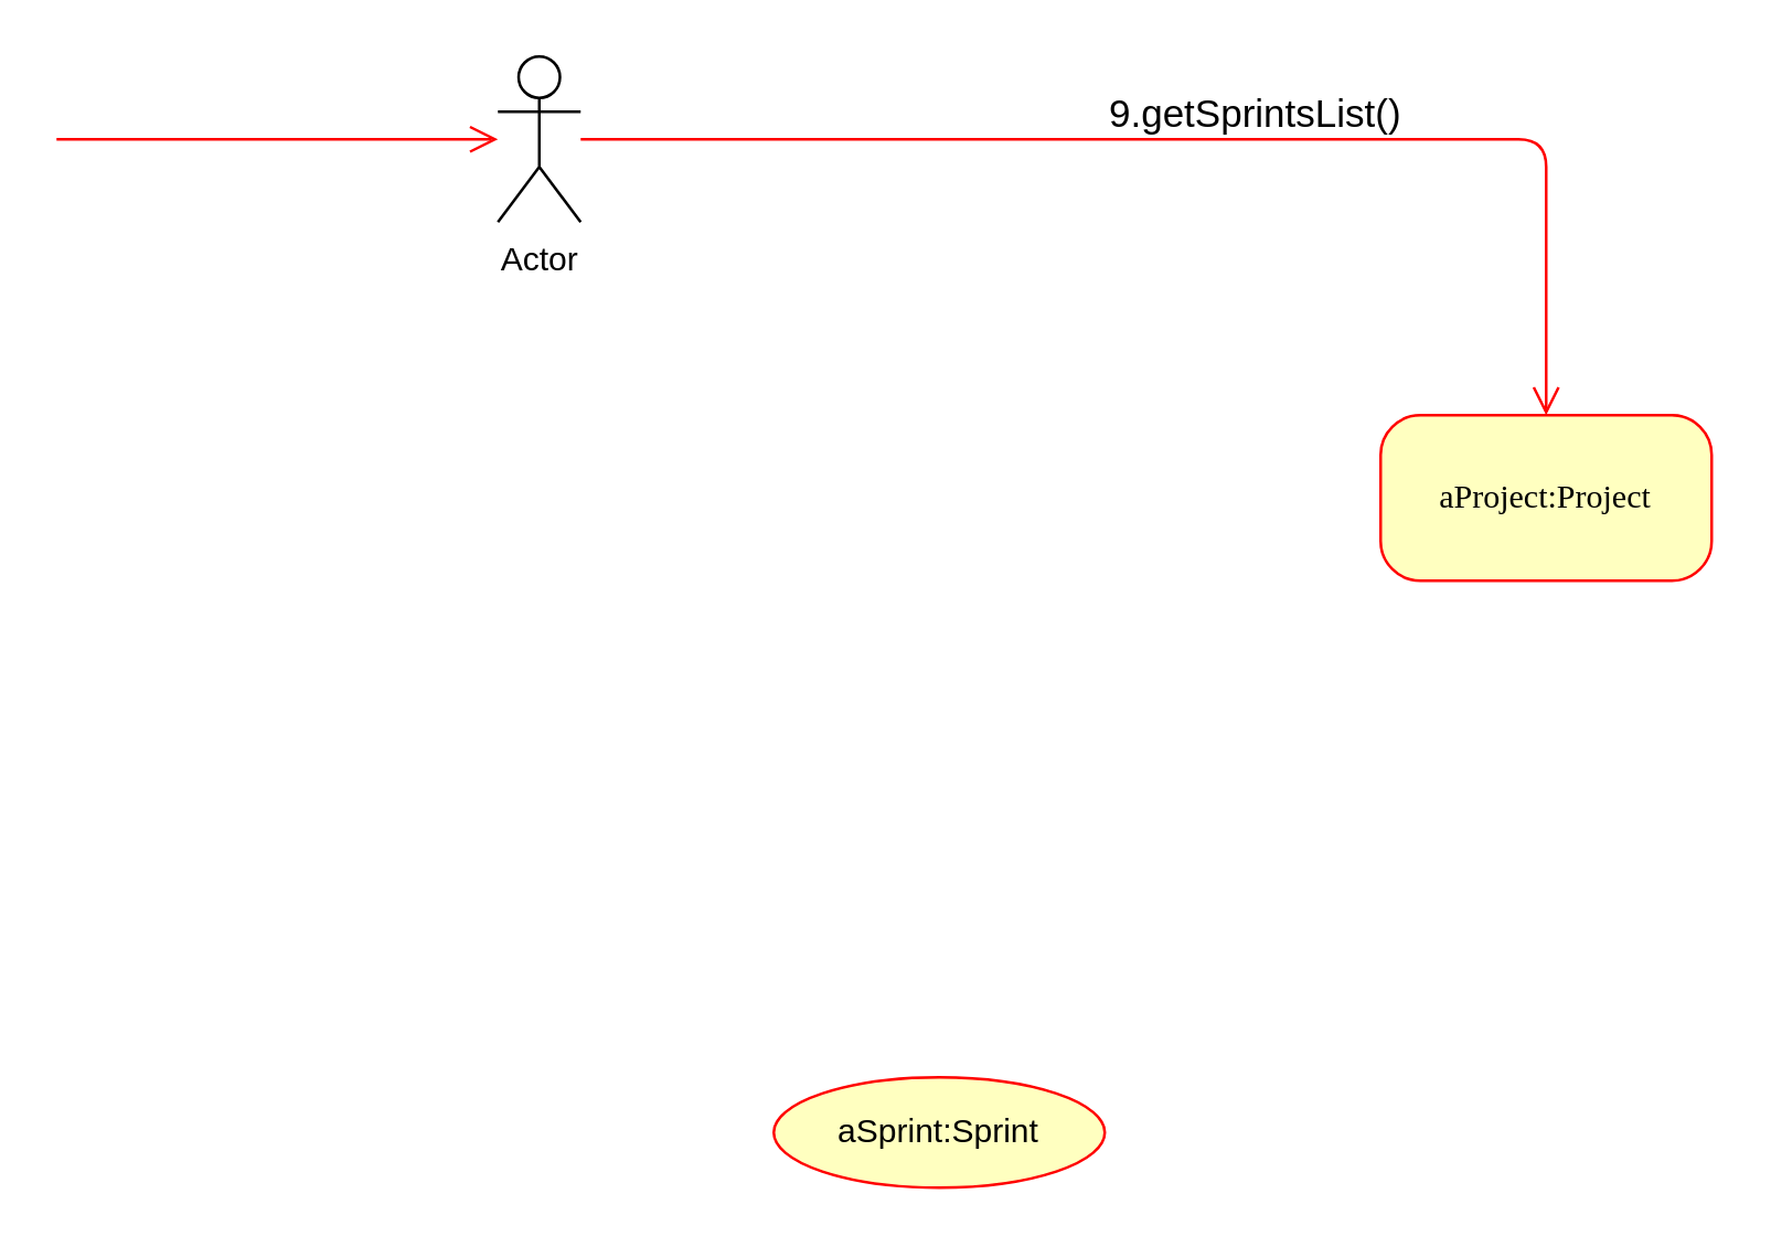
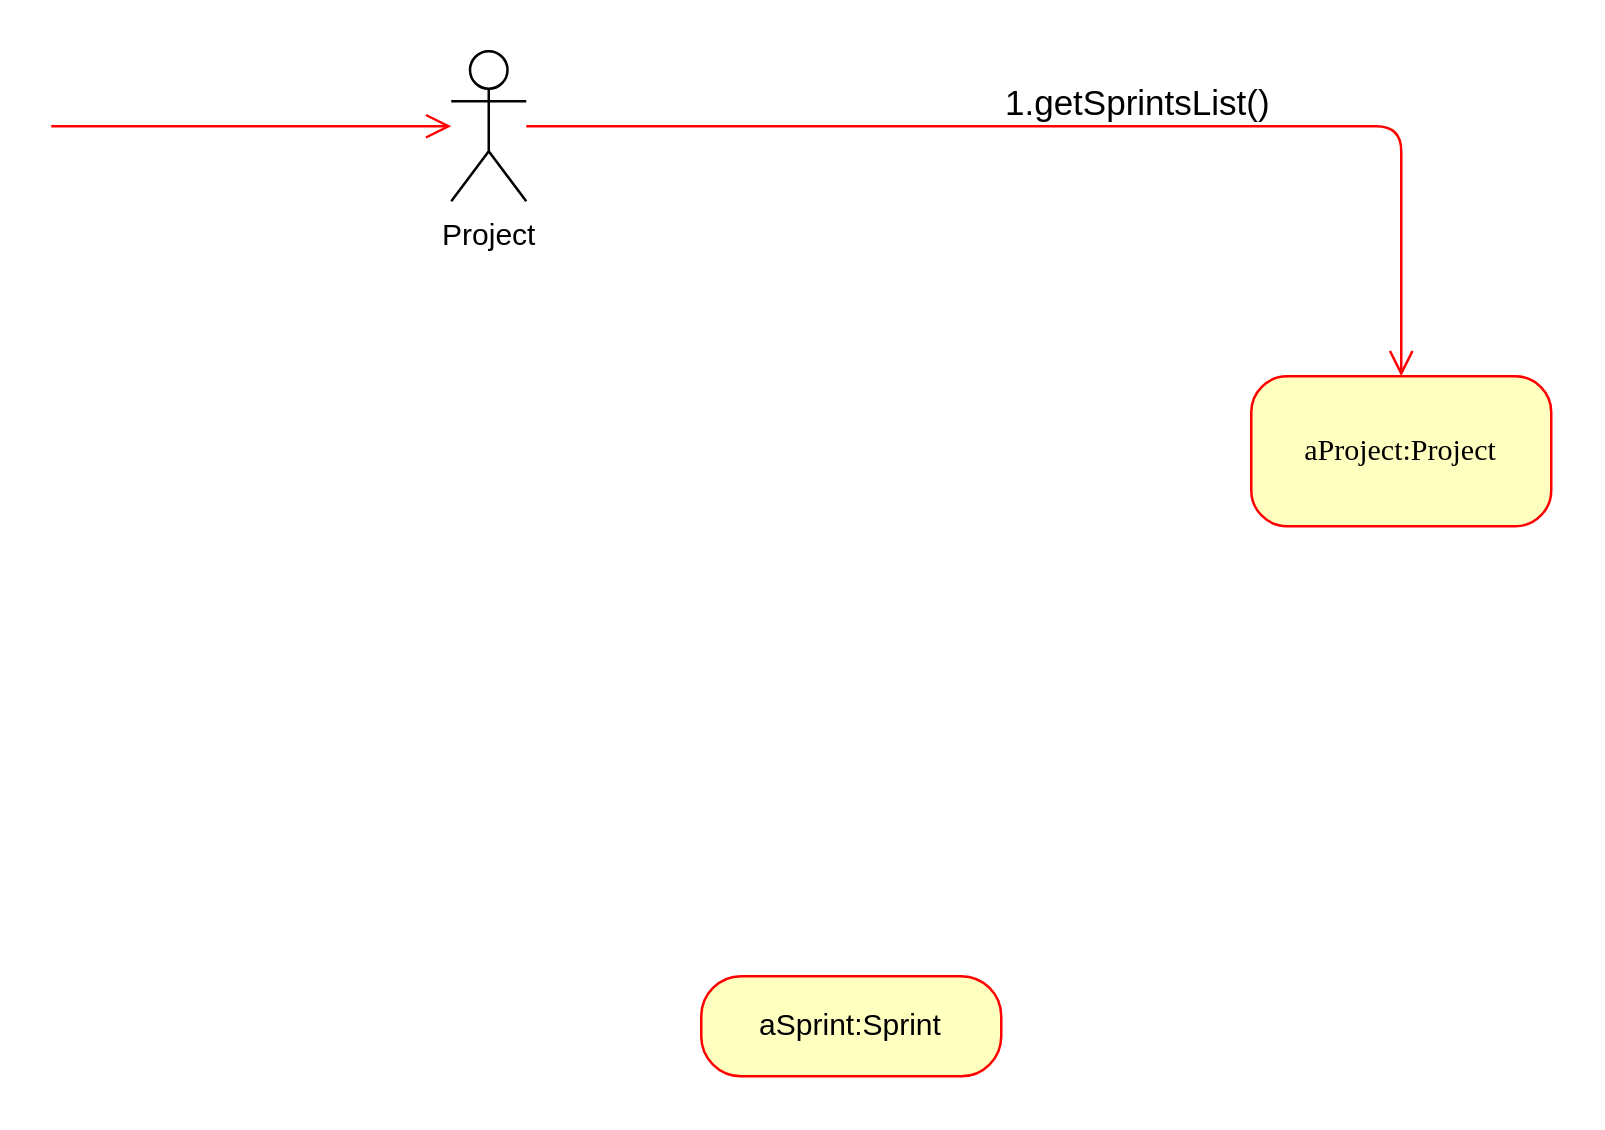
  <mxCell id="0" />
  <mxCell id="1" parent="0" />
  <mxCell id="2" value="aProject:Project" style="rounded=1;whiteSpace=wrap;html=1;arcSize=24;fillColor=#ffffc0;strokeColor=#ff0000;shadow=0;comic=0;labelBackgroundColor=none;fontFamily=Verdana;fontSize=12;fontColor=#000000;align=center;" vertex="1" parent="1"><mxGeometry x="500" y="150" width="120" height="60" as="geometry" /></mxCell>
  <mxCell id="3" style="edgeStyle=orthogonalEdgeStyle;html=1;labelBackgroundColor=none;endArrow=open;endSize=8;strokeColor=#ff0000;fontFamily=Verdana;fontSize=12;align=left;" edge="1" parent="1"><mxGeometry relative="1" as="geometry"><mxPoint x="180" y="50" as="targetPoint" /><mxPoint x="20" y="50" as="sourcePoint" /></mxGeometry></mxCell>
  <mxCell id="4" style="edgeStyle=orthogonalEdgeStyle;html=1;labelBackgroundColor=none;endArrow=open;endSize=8;strokeColor=#ff0000;fontFamily=Verdana;fontSize=12;align=left;" edge="1" parent="1" target="2"><mxGeometry relative="1" as="geometry"><Array as="points"><mxPoint x="220" y="50" /><mxPoint x="340" y="50" /></Array><mxPoint x="210" y="50" as="sourcePoint" /><mxPoint x="310" y="60" as="targetPoint" /></mxGeometry></mxCell>
- <mxCell id="5" value="Actor" style="shape=umlActor;verticalLabelPosition=bottom;labelBackgroundColor=#ffffff;verticalAlign=top;html=1;outlineConnect=0;" vertex="1" parent="1"><mxGeometry x="180" y="20" width="30" height="60" as="geometry" /></mxCell>
- <mxCell id="6" value="&lt;font style=&quot;font-size: 14px;&quot;&gt;9.getSprintsList()&lt;/font&gt;" style="text;html=1;resizable=0;points=[];autosize=1;align=left;verticalAlign=top;spacingTop=-4;fontSize=14;" vertex="1" parent="1"><mxGeometry x="400" y="30" width="90" height="20" as="geometry" /></mxCell>
- <mxCell id="7" value="aSprint:Sprint" style="ellipse;whiteSpace=wrap;html=1;arcSize=40;fontColor=#000000;fillColor=#ffffc0;strokeColor=#ff0000;" vertex="1" parent="1"><mxGeometry x="280" y="390" width="120" height="40" as="geometry" /></mxCell>
+ <mxCell id="5" value="Project" style="shape=umlActor;verticalLabelPosition=bottom;labelBackgroundColor=#ffffff;verticalAlign=top;html=1;outlineConnect=0;" vertex="1" parent="1"><mxGeometry x="180" y="20" width="30" height="60" as="geometry" /></mxCell>
+ <mxCell id="6" value="&lt;font style=&quot;font-size: 14px;&quot;&gt;1.getSprintsList()&lt;/font&gt;" style="text;html=1;resizable=0;points=[];autosize=1;align=left;verticalAlign=top;spacingTop=-4;fontSize=14;" vertex="1" parent="1"><mxGeometry x="400" y="30" width="90" height="20" as="geometry" /></mxCell>
+ <mxCell id="7" value="aSprint:Sprint" style="rounded=1;whiteSpace=wrap;html=1;arcSize=40;fontColor=#000000;fillColor=#ffffc0;strokeColor=#ff0000;" vertex="1" parent="1"><mxGeometry x="280" y="390" width="120" height="40" as="geometry" /></mxCell>
